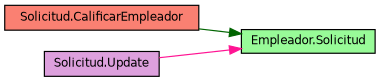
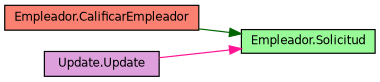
  digraph {
    rankdir=RL
    node [color=black fontname=Helvetica fontsize=10 shape=record style=filled]
    edge [dir=back fontname=Helvetica fontsize=10 labelfontname=Helvetica labelfontsize=10 style=solid]
    n1 [fillcolor=palegreen fontcolor=black height=0.2 label="Empleador.Solicitud" width=0.4]
-   n2 [fillcolor=salmon height=0.2 label="Solicitud.CalificarEmpleador" width=0.4]
-   n3 [fillcolor=plum height=0.2 label="Solicitud.Update" width=0.4]
+   n2 [fillcolor=salmon height=0.2 label="Empleador.CalificarEmpleador" width=0.4]
+   n3 [fillcolor=plum height=0.2 label="Update.Update" width=0.4]
    n1 -> n2 [color=darkgreen]
    n1 -> n3 [color=deeppink]
  }
